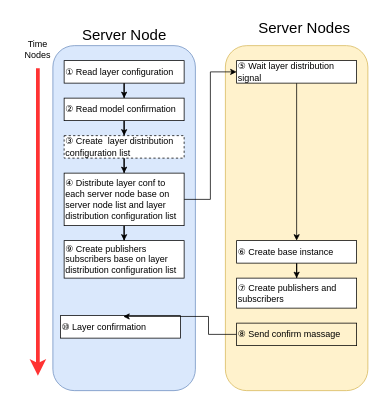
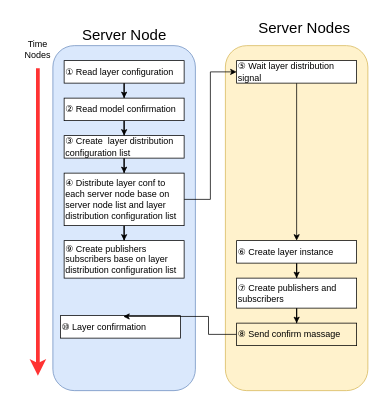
  <mxCell id="0" />
  <mxCell id="1" parent="0" />
  <mxCell id="2" value="" style="rounded=1;whiteSpace=wrap;html=1;fillColor=#dae8fc;strokeColor=#6c8ebf;" parent="1" vertex="1"><mxGeometry x="70" y="60" width="190" height="460" as="geometry" /></mxCell>
  <mxCell id="3" value="" style="rounded=1;whiteSpace=wrap;html=1;fillColor=#fff2cc;strokeColor=#d6b656;" parent="1" vertex="1"><mxGeometry x="300" y="60" width="190" height="460" as="geometry" /></mxCell>
  <mxCell id="4" value="&lt;font style=&quot;font-size: 20px;&quot;&gt;Server Node&lt;/font&gt;" style="text;html=1;strokeColor=none;fillColor=none;align=center;verticalAlign=middle;whiteSpace=wrap;rounded=0;" parent="1" vertex="1"><mxGeometry x="102.5" width="125" height="30" as="geometry" y="30" /></mxCell>
  <mxCell id="5" value="&lt;font style=&quot;font-size: 20px;&quot;&gt;Server Nodes&lt;/font&gt;" style="text;html=1;strokeColor=none;fillColor=none;align=center;verticalAlign=middle;whiteSpace=wrap;rounded=0;" parent="1" vertex="1"><mxGeometry x="342.5" y="20" width="125" height="30" as="geometry" /></mxCell>
  <mxCell id="6" style="edgeStyle=orthogonalEdgeStyle;rounded=0;orthogonalLoop=1;jettySize=auto;html=1;entryX=0.5;entryY=0;entryDx=0;entryDy=0;" parent="1" source="7" target="12" edge="1"><mxGeometry relative="1" as="geometry" /></mxCell>
  <mxCell id="7" value="&lt;font style=&quot;font-size: 12px;&quot;&gt;①&amp;nbsp;Read layer configuration&lt;/font&gt;" style="rounded=0;whiteSpace=wrap;html=1;align=left;" parent="1" vertex="1"><mxGeometry x="85" y="80" width="160" height="30" as="geometry" /></mxCell>
  <mxCell id="8" value="&lt;font style=&quot;font-size: 12px;&quot;&gt;⑩&amp;nbsp;Layer confirmation&lt;/font&gt;" style="rounded=0;whiteSpace=wrap;html=1;align=left;" parent="1" vertex="1"><mxGeometry x="80" y="420" width="160" height="30" as="geometry" /></mxCell>
  <mxCell id="9" value="" style="endArrow=classic;html=1;rounded=0;strokeWidth=5;fillColor=#f8cecc;strokeColor=#FF3333;" parent="1" edge="1"><mxGeometry width="50" height="50" relative="1" as="geometry"><mxPoint x="50" y="90" as="sourcePoint" /><mxPoint x="50" y="500" as="targetPoint" /></mxGeometry></mxCell>
  <mxCell id="10" value="Time Nodes" style="text;html=1;strokeColor=none;fillColor=none;align=center;verticalAlign=middle;whiteSpace=wrap;rounded=0;" parent="1" vertex="1"><mxGeometry y="50" width="60" height="30" as="geometry" x="20" /></mxCell>
  <mxCell id="11" style="edgeStyle=orthogonalEdgeStyle;rounded=0;orthogonalLoop=1;jettySize=auto;html=1;entryX=0.5;entryY=0;entryDx=0;entryDy=0;" parent="1" source="12" target="14" edge="1"><mxGeometry relative="1" as="geometry" /></mxCell>
  <mxCell id="12" value="&lt;font style=&quot;font-size: 12px;&quot;&gt;②&amp;nbsp;Read model confirmation&lt;/font&gt;" style="rounded=0;whiteSpace=wrap;html=1;align=left;" parent="1" vertex="1"><mxGeometry x="85" y="130" width="160" height="30" as="geometry" /></mxCell>
  <mxCell id="13" style="edgeStyle=orthogonalEdgeStyle;rounded=0;orthogonalLoop=1;jettySize=auto;html=1;" parent="1" source="14" target="17" edge="1"><mxGeometry relative="1" as="geometry" /></mxCell>
- <mxCell id="14" value="&lt;font style=&quot;font-size: 12px;&quot;&gt;③ Create&amp;nbsp; layer distribution configuration list&lt;/font&gt;" style="rounded=0;whiteSpace=wrap;html=1;align=left;dashed=1;" parent="1" vertex="1"><mxGeometry x="85" y="180" width="160" height="30" as="geometry" /></mxCell>
+ <mxCell id="14" value="&lt;font style=&quot;font-size: 12px;&quot;&gt;③ Create&amp;nbsp; layer distribution configuration list&lt;/font&gt;" style="rounded=0;whiteSpace=wrap;html=1;align=left;" parent="1" vertex="1"><mxGeometry x="85" y="180" width="160" height="30" as="geometry" /></mxCell>
  <mxCell id="15" style="edgeStyle=orthogonalEdgeStyle;rounded=0;orthogonalLoop=1;jettySize=auto;html=1;entryX=0;entryY=0.5;entryDx=0;entryDy=0;" parent="1" source="17" target="19" edge="1"><mxGeometry relative="1" as="geometry" /></mxCell>
  <mxCell id="16" style="edgeStyle=orthogonalEdgeStyle;rounded=0;orthogonalLoop=1;jettySize=auto;html=1;entryX=0.5;entryY=0;entryDx=0;entryDy=0;" parent="1" source="17" target="24" edge="1"><mxGeometry relative="1" as="geometry" /></mxCell>
  <mxCell id="17" value="&lt;font style=&quot;font-size: 12px;&quot;&gt;④&amp;nbsp;Distribute layer conf to each server node base on server node list and layer distribution configuration list&lt;/font&gt;" style="rounded=0;whiteSpace=wrap;html=1;align=left;" parent="1" vertex="1"><mxGeometry x="85" y="230" width="160" height="70" as="geometry" /></mxCell>
  <mxCell id="18" style="edgeStyle=orthogonalEdgeStyle;rounded=0;orthogonalLoop=1;jettySize=auto;html=1;" parent="1" source="19" target="21" edge="1"><mxGeometry relative="1" as="geometry" /></mxCell>
  <mxCell id="19" value="&lt;font style=&quot;font-size: 12px;&quot;&gt;⑤&amp;nbsp;Wait layer distribution signal&lt;/font&gt;" style="rounded=0;whiteSpace=wrap;html=1;align=left;" parent="1" vertex="1"><mxGeometry x="315" y="80" width="160" height="30" as="geometry" /></mxCell>
  <mxCell id="20" style="edgeStyle=orthogonalEdgeStyle;rounded=0;orthogonalLoop=1;jettySize=auto;html=1;entryX=0.5;entryY=0;entryDx=0;entryDy=0;" parent="1" source="21" target="26" edge="1"><mxGeometry relative="1" as="geometry" /></mxCell>
- <mxCell id="21" value="&lt;font style=&quot;font-size: 12px;&quot;&gt;⑥&amp;nbsp;Create base instance&lt;/font&gt;" style="rounded=0;whiteSpace=wrap;html=1;align=left;" parent="1" vertex="1"><mxGeometry x="315" y="320" width="160" height="30" as="geometry" /></mxCell>
+ <mxCell id="21" value="&lt;font style=&quot;font-size: 12px;&quot;&gt;⑥&amp;nbsp;Create layer instance&lt;/font&gt;" style="rounded=0;whiteSpace=wrap;html=1;align=left;" parent="1" vertex="1"><mxGeometry x="315" y="320" width="160" height="30" as="geometry" /></mxCell>
  <mxCell id="22" style="edgeStyle=orthogonalEdgeStyle;rounded=0;orthogonalLoop=1;jettySize=auto;html=1;entryX=0.524;entryY=0.038;entryDx=0;entryDy=0;entryPerimeter=0;" parent="1" source="23" target="8" edge="1"><mxGeometry relative="1" as="geometry" /></mxCell>
  <mxCell id="23" value="&lt;font style=&quot;font-size: 12px;&quot;&gt;⑧&amp;nbsp;Send confirm massage&lt;/font&gt;" style="rounded=0;whiteSpace=wrap;html=1;align=left;fillColor=#fff2cc;" parent="1" vertex="1"><mxGeometry x="315" y="430" width="160" height="30" as="geometry" /></mxCell>
  <mxCell id="24" value="&lt;font style=&quot;font-size: 12px;&quot;&gt;⑨ Create publishers subscribers base on&amp;nbsp;&lt;/font&gt;layer distribution configuration list" style="rounded=0;whiteSpace=wrap;html=1;align=left;" parent="1" vertex="1"><mxGeometry x="85" y="320" width="160" height="50" as="geometry" /></mxCell>
+ <mxCell id="25" style="edgeStyle=orthogonalEdgeStyle;rounded=0;orthogonalLoop=1;jettySize=auto;html=1;entryX=0.5;entryY=0;entryDx=0;entryDy=0;" parent="1" source="26" target="23" edge="1"><mxGeometry relative="1" as="geometry" /></mxCell>
  <mxCell id="26" value="&lt;font style=&quot;font-size: 12px;&quot;&gt;⑦ Create publishers and subscribers&lt;/font&gt;" style="rounded=0;whiteSpace=wrap;html=1;align=left;" parent="1" vertex="1"><mxGeometry x="315" y="370" width="160" height="40" as="geometry" /></mxCell>
